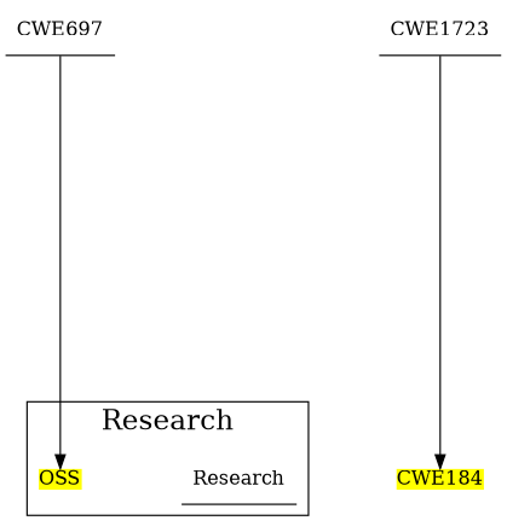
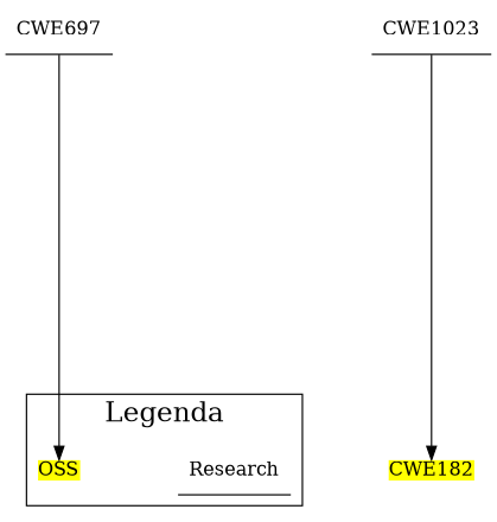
  digraph {
    nodesep=1
    rankdir=TB
    ranksep=4
    splines=true
    node [color=black fillcolor=white shape=underline style=filled]
    n1 [label=Research]
    n2 [fillcolor=yellow label=OSS shape=plain]
    n3 [label=CWE697]
-   n4 [label=CWE1723]
-   n5 [fillcolor=yellow label=CWE184 shape=plain]
+   n4 [label=CWE1023]
+   n5 [fillcolor=yellow label=CWE182 shape=plain]
    subgraph cluster_1 {
      fontsize=20
-     label=Research
+     label=Legenda
      n1
      n2
    }
    n3 -> n2
    n4 -> n5
  }
